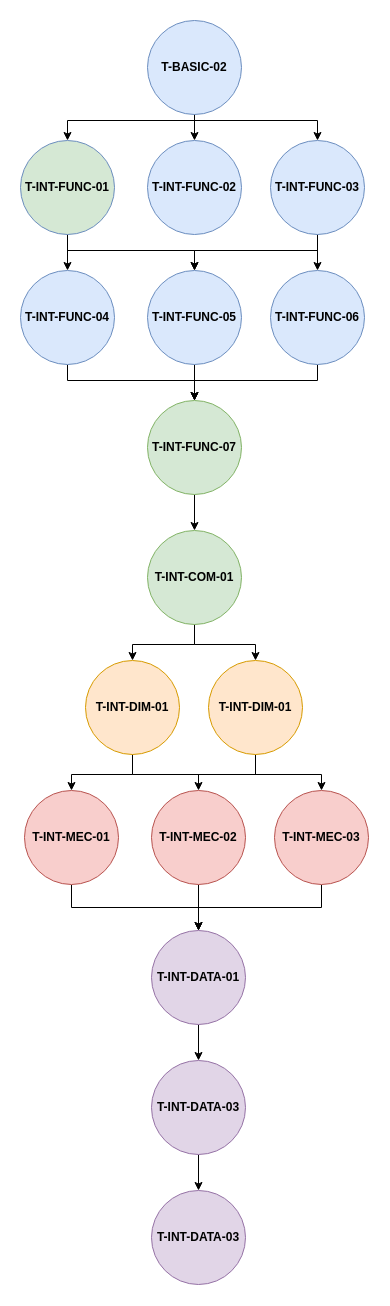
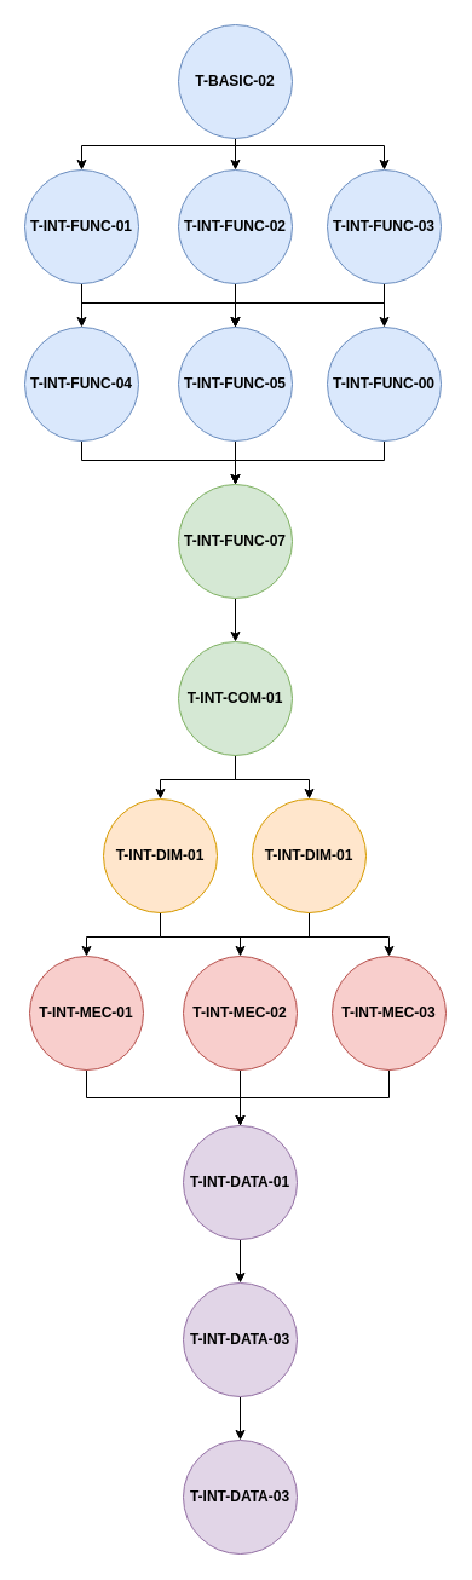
  <mxCell id="0" />
  <mxCell id="1" parent="0" />
  <mxCell id="2" style="edgeStyle=orthogonalEdgeStyle;rounded=0;orthogonalLoop=1;jettySize=auto;html=1;exitX=0.5;exitY=1;exitDx=0;exitDy=0;entryX=0.5;entryY=0;entryDx=0;entryDy=0;" edge="1" parent="1" source="5" target="7"><mxGeometry relative="1" as="geometry" /></mxCell>
  <mxCell id="3" style="edgeStyle=orthogonalEdgeStyle;rounded=0;orthogonalLoop=1;jettySize=auto;html=1;exitX=0.5;exitY=1;exitDx=0;exitDy=0;entryX=0.5;entryY=0;entryDx=0;entryDy=0;" edge="1" parent="1" source="5" target="10"><mxGeometry relative="1" as="geometry"><Array as="points"><mxPoint x="194" y="120" /><mxPoint x="67" y="120" /></Array></mxGeometry></mxCell>
  <mxCell id="4" style="edgeStyle=orthogonalEdgeStyle;rounded=0;orthogonalLoop=1;jettySize=auto;html=1;exitX=0.5;exitY=1;exitDx=0;exitDy=0;entryX=0.5;entryY=0;entryDx=0;entryDy=0;" edge="1" parent="1" source="5" target="13"><mxGeometry relative="1" as="geometry"><Array as="points"><mxPoint x="194" y="120" /><mxPoint x="317" y="120" /></Array></mxGeometry></mxCell>
  <mxCell id="5" value="T-BASIC-02" style="ellipse;whiteSpace=wrap;html=1;aspect=fixed;fillColor=#dae8fc;strokeColor=#6c8ebf;fontStyle=1" vertex="1" parent="1"><mxGeometry x="147" y="20" width="94" height="94" as="geometry" /></mxCell>
+ <mxCell id="6" style="edgeStyle=orthogonalEdgeStyle;rounded=0;orthogonalLoop=1;jettySize=auto;html=1;exitX=0.5;exitY=1;exitDx=0;exitDy=0;entryX=0.5;entryY=0;entryDx=0;entryDy=0;" edge="1" parent="1" source="7" target="15"><mxGeometry relative="1" as="geometry" /></mxCell>
  <mxCell id="7" value="T-INT-FUNC-02" style="ellipse;whiteSpace=wrap;html=1;aspect=fixed;fillColor=#dae8fc;strokeColor=#6c8ebf;fontStyle=1" vertex="1" parent="1"><mxGeometry x="147" y="140" width="94" height="94" as="geometry" /></mxCell>
  <mxCell id="8" style="edgeStyle=orthogonalEdgeStyle;rounded=0;orthogonalLoop=1;jettySize=auto;html=1;exitX=0.5;exitY=1;exitDx=0;exitDy=0;entryX=0.5;entryY=0;entryDx=0;entryDy=0;" edge="1" parent="1" source="10" target="17"><mxGeometry relative="1" as="geometry" /></mxCell>
  <mxCell id="9" style="edgeStyle=orthogonalEdgeStyle;rounded=0;orthogonalLoop=1;jettySize=auto;html=1;exitX=0.5;exitY=1;exitDx=0;exitDy=0;entryX=0.5;entryY=0;entryDx=0;entryDy=0;" edge="1" parent="1" source="10" target="15"><mxGeometry relative="1" as="geometry"><Array as="points"><mxPoint x="67" y="250" /><mxPoint x="194" y="250" /></Array></mxGeometry></mxCell>
- <mxCell id="10" value="T-INT-FUNC-01" style="ellipse;whiteSpace=wrap;html=1;aspect=fixed;fillColor=#d5e8d4;strokeColor=#6c8ebf;fontStyle=1;" vertex="1" parent="1"><mxGeometry x="20" y="140" width="94" height="94" as="geometry" /></mxCell>
+ <mxCell id="10" value="T-INT-FUNC-01" style="ellipse;whiteSpace=wrap;html=1;aspect=fixed;fillColor=#dae8fc;strokeColor=#6c8ebf;fontStyle=1" vertex="1" parent="1"><mxGeometry x="20" y="140" width="94" height="94" as="geometry" /></mxCell>
  <mxCell id="11" style="edgeStyle=orthogonalEdgeStyle;rounded=0;orthogonalLoop=1;jettySize=auto;html=1;exitX=0.5;exitY=1;exitDx=0;exitDy=0;entryX=0.5;entryY=0;entryDx=0;entryDy=0;" edge="1" parent="1" source="13" target="19"><mxGeometry relative="1" as="geometry" /></mxCell>
  <mxCell id="12" style="edgeStyle=orthogonalEdgeStyle;rounded=0;orthogonalLoop=1;jettySize=auto;html=1;exitX=0.5;exitY=1;exitDx=0;exitDy=0;entryX=0.5;entryY=0;entryDx=0;entryDy=0;" edge="1" parent="1" source="13" target="15"><mxGeometry relative="1" as="geometry"><Array as="points"><mxPoint x="317" y="250" /><mxPoint x="194" y="250" /></Array></mxGeometry></mxCell>
  <mxCell id="13" value="T-INT-FUNC-03" style="ellipse;whiteSpace=wrap;html=1;aspect=fixed;fillColor=#dae8fc;strokeColor=#6c8ebf;fontStyle=1" vertex="1" parent="1"><mxGeometry x="270" y="140" width="94" height="94" as="geometry" /></mxCell>
  <mxCell id="14" style="edgeStyle=orthogonalEdgeStyle;rounded=0;orthogonalLoop=1;jettySize=auto;html=1;exitX=0.5;exitY=1;exitDx=0;exitDy=0;entryX=0.5;entryY=0;entryDx=0;entryDy=0;" edge="1" parent="1" source="15" target="21"><mxGeometry relative="1" as="geometry" /></mxCell>
  <mxCell id="15" value="T-INT-FUNC-05" style="ellipse;whiteSpace=wrap;html=1;aspect=fixed;fillColor=#dae8fc;strokeColor=#6c8ebf;fontStyle=1" vertex="1" parent="1"><mxGeometry x="147" y="270" width="94" height="94" as="geometry" /></mxCell>
  <mxCell id="16" style="edgeStyle=orthogonalEdgeStyle;rounded=0;orthogonalLoop=1;jettySize=auto;html=1;exitX=0.5;exitY=1;exitDx=0;exitDy=0;" edge="1" parent="1" source="17" target="21"><mxGeometry relative="1" as="geometry"><Array as="points"><mxPoint x="67" y="380" /><mxPoint x="194" y="380" /></Array></mxGeometry></mxCell>
  <mxCell id="17" value="T-INT-FUNC-04" style="ellipse;whiteSpace=wrap;html=1;aspect=fixed;fillColor=#dae8fc;strokeColor=#6c8ebf;fontStyle=1" vertex="1" parent="1"><mxGeometry x="20" y="270" width="94" height="94" as="geometry" /></mxCell>
  <mxCell id="18" style="edgeStyle=orthogonalEdgeStyle;rounded=0;orthogonalLoop=1;jettySize=auto;html=1;exitX=0.5;exitY=1;exitDx=0;exitDy=0;entryX=0.5;entryY=0;entryDx=0;entryDy=0;" edge="1" parent="1" source="19" target="21"><mxGeometry relative="1" as="geometry"><Array as="points"><mxPoint x="317" y="380" /><mxPoint x="194" y="380" /></Array></mxGeometry></mxCell>
- <mxCell id="19" value="T-INT-FUNC-06" style="ellipse;whiteSpace=wrap;html=1;aspect=fixed;fillColor=#dae8fc;strokeColor=#6c8ebf;fontStyle=1" vertex="1" parent="1"><mxGeometry x="270" y="270" width="94" height="94" as="geometry" /></mxCell>
+ <mxCell id="19" value="T-INT-FUNC-00" style="ellipse;whiteSpace=wrap;html=1;aspect=fixed;fillColor=#dae8fc;strokeColor=#6c8ebf;fontStyle=1" vertex="1" parent="1"><mxGeometry x="270" y="270" width="94" height="94" as="geometry" /></mxCell>
  <mxCell id="20" style="edgeStyle=orthogonalEdgeStyle;rounded=0;orthogonalLoop=1;jettySize=auto;html=1;exitX=0.5;exitY=1;exitDx=0;exitDy=0;entryX=0.5;entryY=0;entryDx=0;entryDy=0;" edge="1" parent="1" source="21" target="24"><mxGeometry relative="1" as="geometry" /></mxCell>
  <mxCell id="21" value="T-INT-FUNC-07" style="ellipse;whiteSpace=wrap;html=1;aspect=fixed;fillColor=#d5e8d4;strokeColor=#82b366;fontStyle=1" vertex="1" parent="1"><mxGeometry x="147" y="400" width="94" height="94" as="geometry" /></mxCell>
  <mxCell id="22" style="edgeStyle=orthogonalEdgeStyle;rounded=0;orthogonalLoop=1;jettySize=auto;html=1;exitX=0.5;exitY=1;exitDx=0;exitDy=0;" edge="1" parent="1" source="24" target="27"><mxGeometry relative="1" as="geometry" /></mxCell>
  <mxCell id="23" style="edgeStyle=orthogonalEdgeStyle;rounded=0;orthogonalLoop=1;jettySize=auto;html=1;exitX=0.5;exitY=1;exitDx=0;exitDy=0;entryX=0.5;entryY=0;entryDx=0;entryDy=0;" edge="1" parent="1" source="24" target="29"><mxGeometry relative="1" as="geometry" /></mxCell>
  <mxCell id="24" value="T-INT-COM-01" style="ellipse;whiteSpace=wrap;html=1;aspect=fixed;fillColor=#d5e8d4;strokeColor=#82b366;fontStyle=1" vertex="1" parent="1"><mxGeometry x="147" y="530" width="94" height="94" as="geometry" /></mxCell>
  <mxCell id="25" style="edgeStyle=orthogonalEdgeStyle;rounded=0;orthogonalLoop=1;jettySize=auto;html=1;exitX=0.5;exitY=1;exitDx=0;exitDy=0;entryX=0.5;entryY=0;entryDx=0;entryDy=0;" edge="1" parent="1" source="27" target="33"><mxGeometry relative="1" as="geometry" /></mxCell>
  <mxCell id="26" style="edgeStyle=orthogonalEdgeStyle;rounded=0;orthogonalLoop=1;jettySize=auto;html=1;exitX=0.5;exitY=1;exitDx=0;exitDy=0;entryX=0.5;entryY=0;entryDx=0;entryDy=0;" edge="1" parent="1" source="27" target="35"><mxGeometry relative="1" as="geometry"><Array as="points"><mxPoint x="132" y="774" /><mxPoint x="321" y="774" /></Array></mxGeometry></mxCell>
  <mxCell id="27" value="T-INT-DIM-01" style="ellipse;whiteSpace=wrap;html=1;aspect=fixed;fillColor=#ffe6cc;strokeColor=#d79b00;fontStyle=1" vertex="1" parent="1"><mxGeometry x="85" y="660" width="94" height="94" as="geometry" /></mxCell>
  <mxCell id="28" style="edgeStyle=orthogonalEdgeStyle;rounded=0;orthogonalLoop=1;jettySize=auto;html=1;exitX=0.5;exitY=1;exitDx=0;exitDy=0;" edge="1" parent="1" source="29" target="31"><mxGeometry relative="1" as="geometry" /></mxCell>
  <mxCell id="29" value="T-INT-DIM-01" style="ellipse;whiteSpace=wrap;html=1;aspect=fixed;fillColor=#ffe6cc;strokeColor=#d79b00;fontStyle=1" vertex="1" parent="1"><mxGeometry x="208" y="660" width="94" height="94" as="geometry" /></mxCell>
  <mxCell id="30" style="edgeStyle=orthogonalEdgeStyle;rounded=0;orthogonalLoop=1;jettySize=auto;html=1;exitX=0.5;exitY=1;exitDx=0;exitDy=0;entryX=0.5;entryY=0;entryDx=0;entryDy=0;" edge="1" parent="1" source="31" target="37"><mxGeometry relative="1" as="geometry" /></mxCell>
  <mxCell id="31" value="T-INT-MEC-02" style="ellipse;whiteSpace=wrap;html=1;aspect=fixed;fillColor=#f8cecc;strokeColor=#b85450;fontStyle=1" vertex="1" parent="1"><mxGeometry x="151" y="790" width="94" height="94" as="geometry" /></mxCell>
  <mxCell id="32" style="edgeStyle=orthogonalEdgeStyle;rounded=0;orthogonalLoop=1;jettySize=auto;html=1;exitX=0.5;exitY=1;exitDx=0;exitDy=0;entryX=0.5;entryY=0;entryDx=0;entryDy=0;" edge="1" parent="1" source="33" target="37"><mxGeometry relative="1" as="geometry" /></mxCell>
  <mxCell id="33" value="T-INT-MEC-01" style="ellipse;whiteSpace=wrap;html=1;aspect=fixed;fillColor=#f8cecc;strokeColor=#b85450;fontStyle=1" vertex="1" parent="1"><mxGeometry x="24" y="790" width="94" height="94" as="geometry" /></mxCell>
  <mxCell id="34" style="edgeStyle=orthogonalEdgeStyle;rounded=0;orthogonalLoop=1;jettySize=auto;html=1;exitX=0.5;exitY=1;exitDx=0;exitDy=0;entryX=0.5;entryY=0;entryDx=0;entryDy=0;endArrow=open;" edge="1" parent="1" source="35" target="37"><mxGeometry relative="1" as="geometry" /></mxCell>
  <mxCell id="35" value="T-INT-MEC-03" style="ellipse;whiteSpace=wrap;html=1;aspect=fixed;fillColor=#f8cecc;strokeColor=#b85450;fontStyle=1" vertex="1" parent="1"><mxGeometry x="274" y="790" width="94" height="94" as="geometry" /></mxCell>
  <mxCell id="36" style="edgeStyle=orthogonalEdgeStyle;rounded=0;orthogonalLoop=1;jettySize=auto;html=1;exitX=0.5;exitY=1;exitDx=0;exitDy=0;entryX=0.5;entryY=0;entryDx=0;entryDy=0;" edge="1" parent="1" source="37" target="39"><mxGeometry relative="1" as="geometry" /></mxCell>
  <mxCell id="37" value="T-INT-DATA-01" style="ellipse;whiteSpace=wrap;html=1;aspect=fixed;fillColor=#e1d5e7;strokeColor=#9673a6;fontStyle=1" vertex="1" parent="1"><mxGeometry x="151" y="930" width="94" height="94" as="geometry" /></mxCell>
  <mxCell id="38" style="edgeStyle=orthogonalEdgeStyle;rounded=0;orthogonalLoop=1;jettySize=auto;html=1;exitX=0.5;exitY=1;exitDx=0;exitDy=0;entryX=0.5;entryY=0;entryDx=0;entryDy=0;" edge="1" parent="1" source="39" target="40"><mxGeometry relative="1" as="geometry" /></mxCell>
  <mxCell id="39" value="T-INT-DATA-03" style="ellipse;whiteSpace=wrap;html=1;aspect=fixed;fillColor=#e1d5e7;strokeColor=#9673a6;fontStyle=1" vertex="1" parent="1"><mxGeometry x="151" y="1060" width="94" height="94" as="geometry" /></mxCell>
  <mxCell id="40" value="T-INT-DATA-03" style="ellipse;whiteSpace=wrap;html=1;aspect=fixed;fillColor=#e1d5e7;strokeColor=#9673a6;fontStyle=1" vertex="1" parent="1"><mxGeometry x="151" y="1190" width="94" height="94" as="geometry" /></mxCell>
